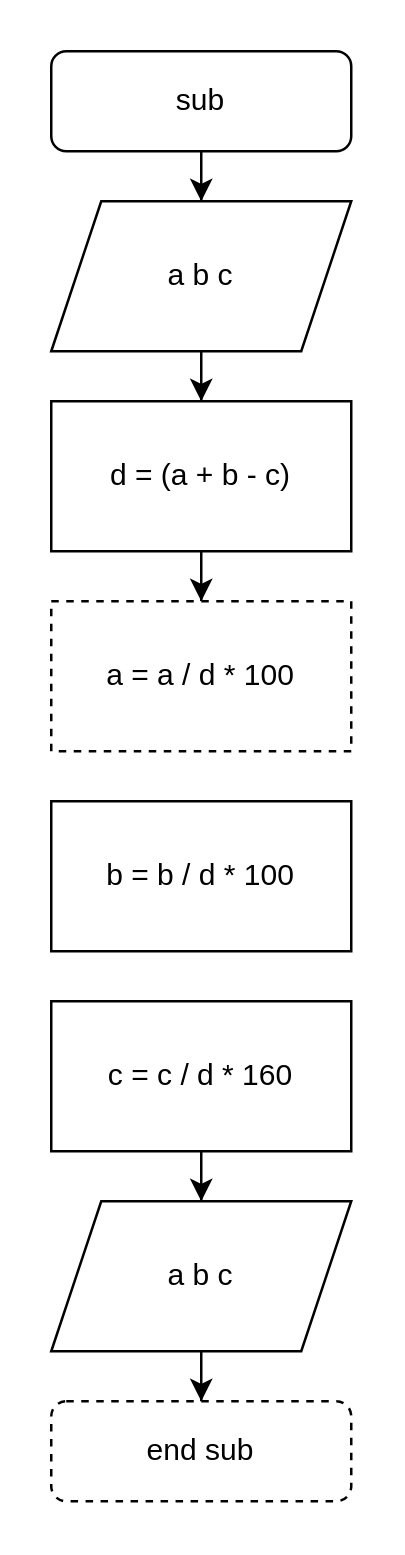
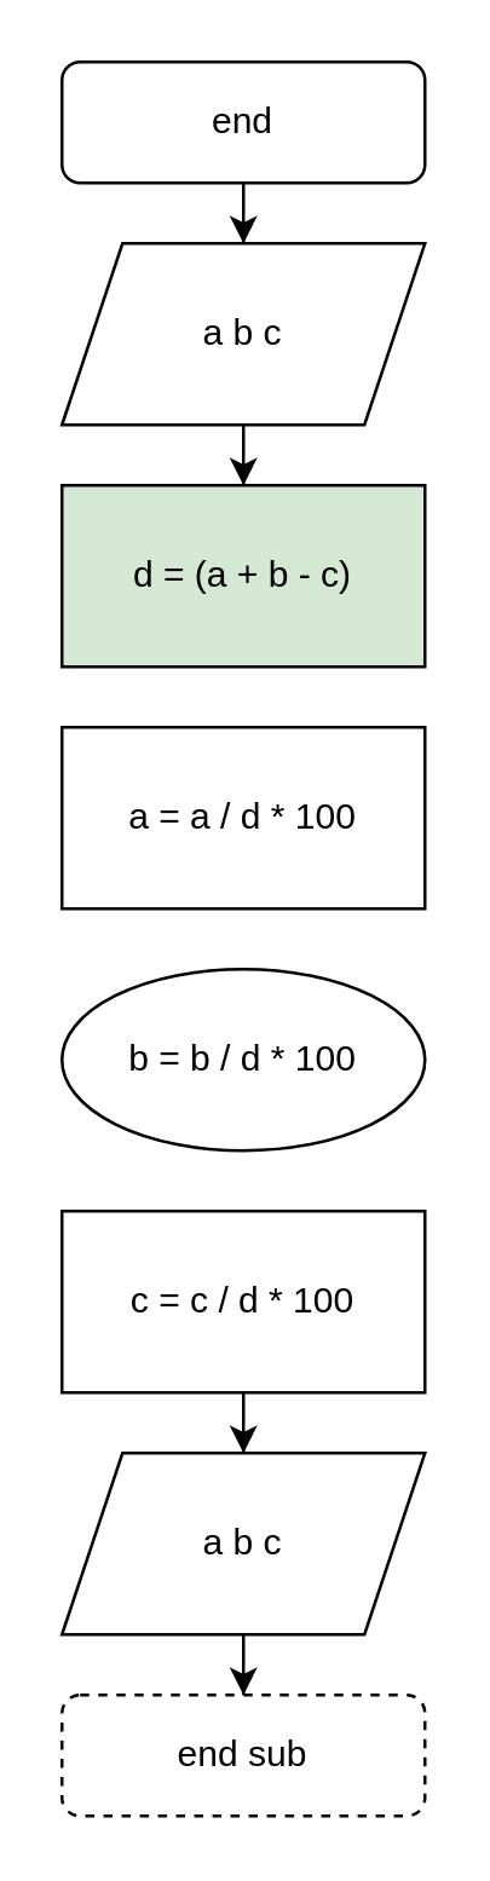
  <mxCell id="0" />
  <mxCell id="1" parent="0" />
  <mxCell id="2" value="" style="edgeStyle=orthogonalEdgeStyle;rounded=0;orthogonalLoop=1;jettySize=auto;html=1;" parent="1" source="3" target="6" edge="1"><mxGeometry relative="1" as="geometry" /></mxCell>
- <mxCell id="3" value="sub" style="rounded=1;whiteSpace=wrap;html=1;fontSize=12;glass=0;strokeWidth=1;shadow=0;" parent="1" vertex="1"><mxGeometry x="20" y="20" width="120" height="40" as="geometry" /></mxCell>
+ <mxCell id="3" value="end" style="rounded=1;whiteSpace=wrap;html=1;fontSize=12;glass=0;strokeWidth=1;shadow=0;" parent="1" vertex="1"><mxGeometry x="20" y="20" width="120" height="40" as="geometry" /></mxCell>
  <mxCell id="4" value="end sub" style="rounded=1;whiteSpace=wrap;html=1;fontSize=12;glass=0;strokeWidth=1;shadow=0;dashed=1;" parent="1" vertex="1"><mxGeometry x="20" y="560" width="120" height="40" as="geometry" /></mxCell>
  <mxCell id="5" value="" style="edgeStyle=orthogonalEdgeStyle;rounded=0;orthogonalLoop=1;jettySize=auto;html=1;" parent="1" source="6" target="8" edge="1"><mxGeometry relative="1" as="geometry" /></mxCell>
  <mxCell id="6" value="a b c" style="shape=parallelogram;perimeter=parallelogramPerimeter;whiteSpace=wrap;html=1;fixedSize=1;" parent="1" vertex="1"><mxGeometry x="20" y="80" width="120" height="60" as="geometry" /></mxCell>
- <mxCell id="7" value="" style="edgeStyle=orthogonalEdgeStyle;rounded=0;orthogonalLoop=1;jettySize=auto;html=1;" parent="1" source="8" target="9" edge="1"><mxGeometry relative="1" as="geometry" /></mxCell>
- <mxCell id="8" value="d = (a + b - c)" style="rounded=0;whiteSpace=wrap;html=1;" parent="1" vertex="1"><mxGeometry x="20" y="160" width="120" height="60" as="geometry" /></mxCell>
- <mxCell id="9" value="a = a / d * 100" style="rounded=0;whiteSpace=wrap;html=1;dashed=1;" parent="1" vertex="1"><mxGeometry x="20" y="240" width="120" height="60" as="geometry" /></mxCell>
+ <mxCell id="8" value="d = (a + b - c)" style="rounded=0;whiteSpace=wrap;html=1;fillColor=#d5e8d4;" parent="1" vertex="1"><mxGeometry x="20" y="160" width="120" height="60" as="geometry" /></mxCell>
+ <mxCell id="9" value="a = a / d * 100" style="rounded=0;whiteSpace=wrap;html=1;" parent="1" vertex="1"><mxGeometry x="20" y="240" width="120" height="60" as="geometry" /></mxCell>
  <mxCell id="10" value="" style="edgeStyle=orthogonalEdgeStyle;rounded=0;orthogonalLoop=1;jettySize=auto;html=1;" parent="1" source="11" target="4" edge="1"><mxGeometry relative="1" as="geometry" /></mxCell>
  <mxCell id="11" value="a b c" style="shape=parallelogram;perimeter=parallelogramPerimeter;whiteSpace=wrap;html=1;fixedSize=1;" parent="1" vertex="1"><mxGeometry x="20" y="480" width="120" height="60" as="geometry" /></mxCell>
- <mxCell id="12" value="b = b / d * 100" style="rounded=0;whiteSpace=wrap;html=1;" parent="1" vertex="1"><mxGeometry x="20" y="320" width="120" height="60" as="geometry" /></mxCell>
+ <mxCell id="12" value="b = b / d * 100" style="ellipse;whiteSpace=wrap;html=1;" parent="1" vertex="1"><mxGeometry x="20" y="320" width="120" height="60" as="geometry" /></mxCell>
  <mxCell id="13" value="" style="edgeStyle=orthogonalEdgeStyle;rounded=0;orthogonalLoop=1;jettySize=auto;html=1;" parent="1" source="14" target="11" edge="1"><mxGeometry relative="1" as="geometry" /></mxCell>
- <mxCell id="14" value="c = c / d * 160" style="rounded=0;whiteSpace=wrap;html=1;" parent="1" vertex="1"><mxGeometry x="20" y="400" width="120" height="60" as="geometry" /></mxCell>
+ <mxCell id="14" value="c = c / d * 100" style="rounded=0;whiteSpace=wrap;html=1;" parent="1" vertex="1"><mxGeometry x="20" y="400" width="120" height="60" as="geometry" /></mxCell>
